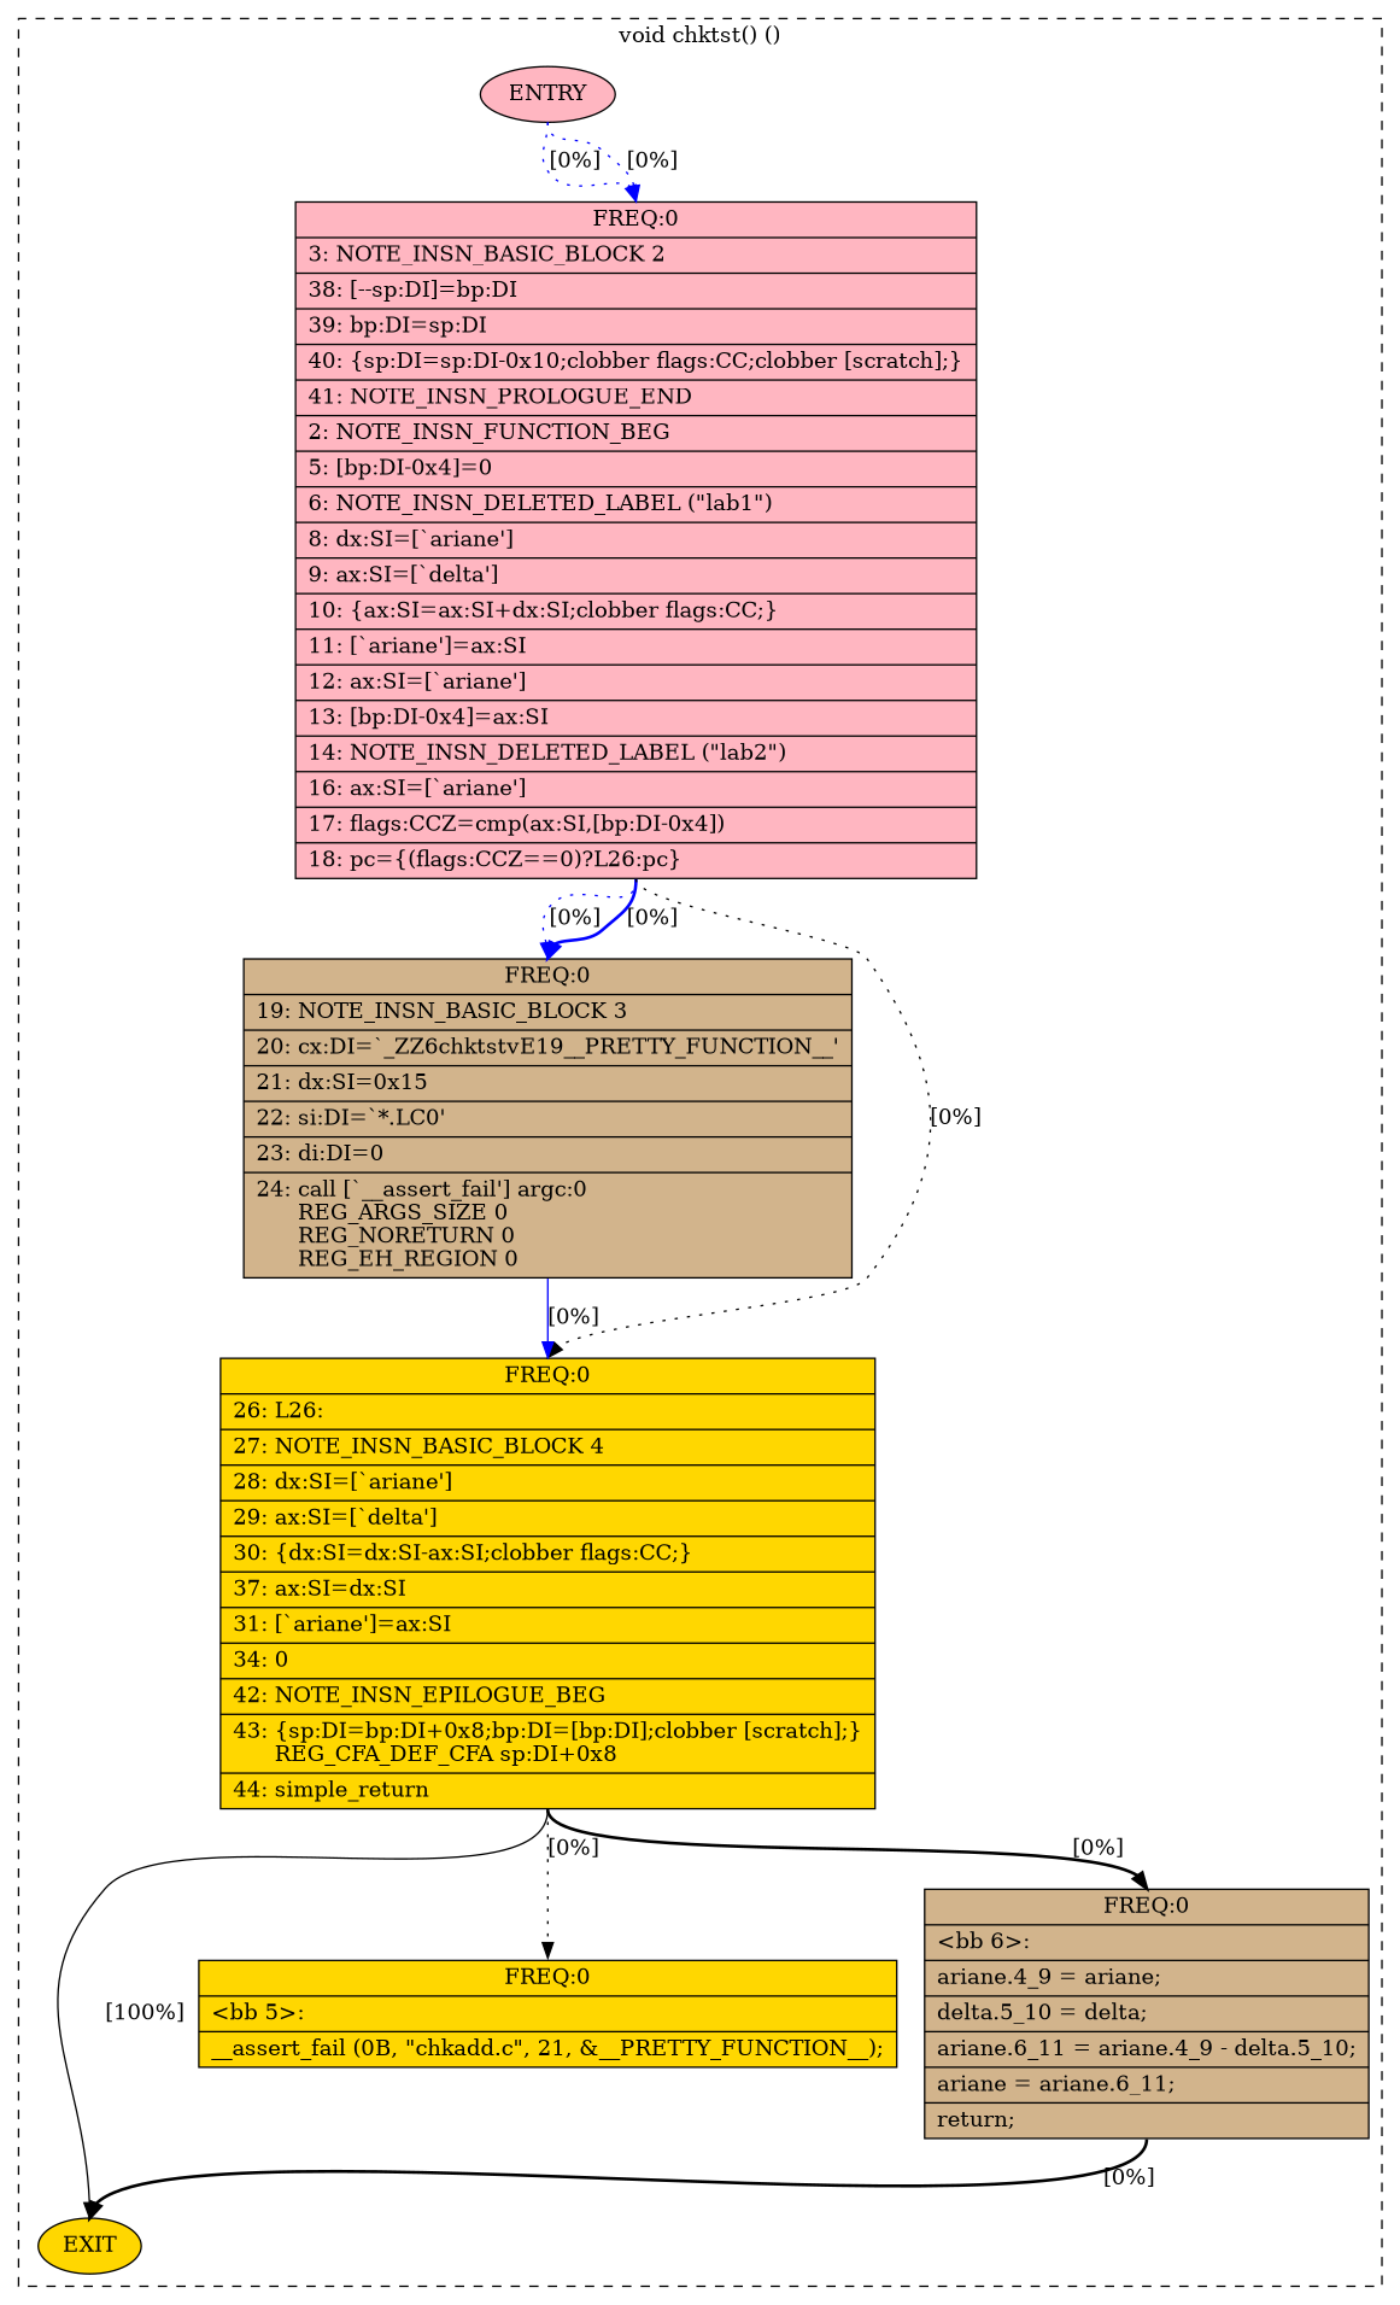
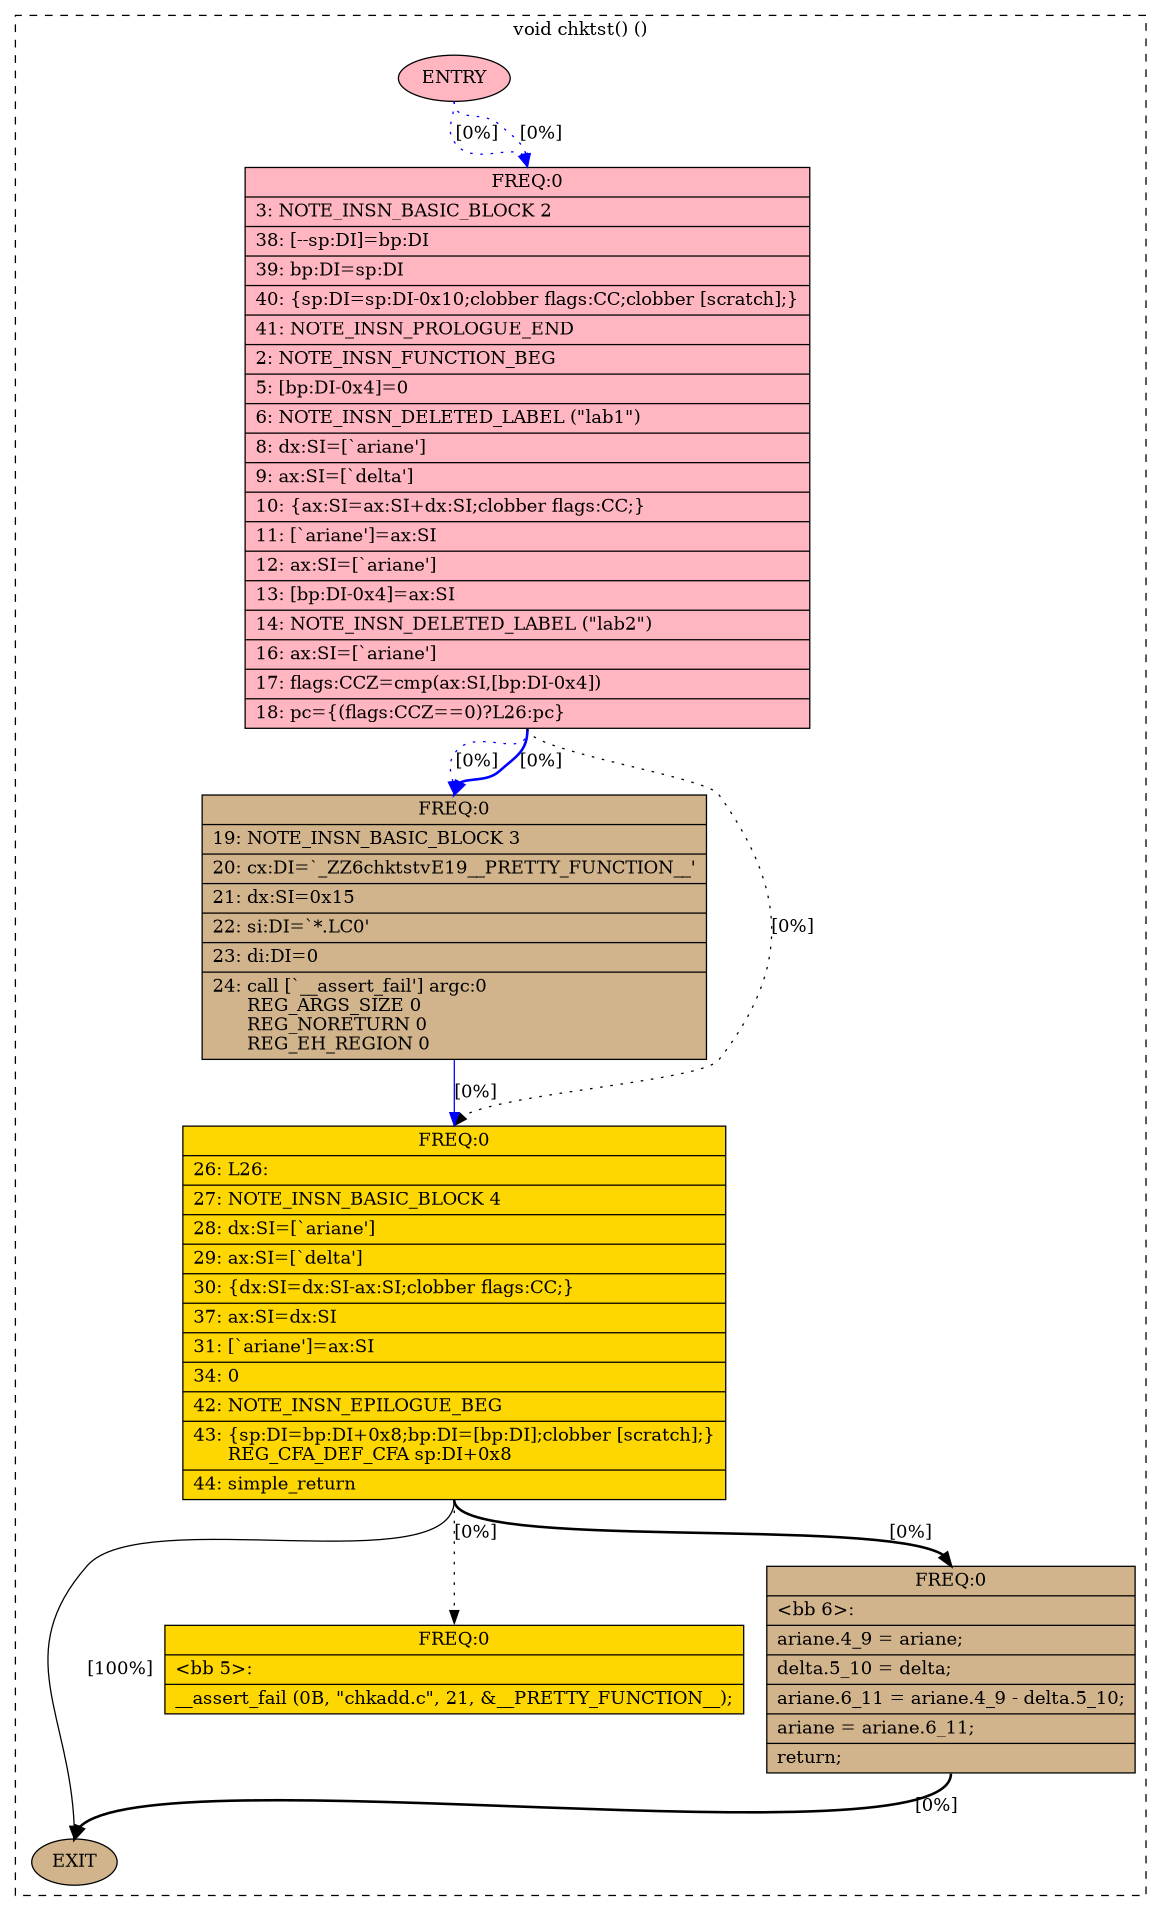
  digraph {
    node [fillcolor=tan shape=record style=filled]
    edge [constraint=true headport=n style=dotted tailport=s color=blue weight=100]
    n1 [fillcolor=lightpink label=ENTRY shape=ellipse]
-   n2 [fillcolor=gold label=EXIT shape=ellipse]
+   n2 [label=EXIT shape=ellipse]
    n3 [fillcolor=lightpink label="{ FREQ:0 |\ \ \ \ 3:\ NOTE_INSN_BASIC_BLOCK\ 2\l|\ \ \ 38:\ [--sp:DI]=bp:DI\l|\ \ \ 39:\ bp:DI=sp:DI\l|\ \ \ 40:\ \{sp:DI=sp:DI-0x10;clobber\ flags:CC;clobber\ [scratch];\}\l|\ \ \ 41:\ NOTE_INSN_PROLOGUE_END\l|\ \ \ \ 2:\ NOTE_INSN_FUNCTION_BEG\l|\ \ \ \ 5:\ [bp:DI-0x4]=0\l|\ \ \ \ 6:\ NOTE_INSN_DELETED_LABEL\ (\"lab1\")\l|\ \ \ \ 8:\ dx:SI=[`ariane']\l|\ \ \ \ 9:\ ax:SI=[`delta']\l|\ \ \ 10:\ \{ax:SI=ax:SI+dx:SI;clobber\ flags:CC;\}\l|\ \ \ 11:\ [`ariane']=ax:SI\l|\ \ \ 12:\ ax:SI=[`ariane']\l|\ \ \ 13:\ [bp:DI-0x4]=ax:SI\l|\ \ \ 14:\ NOTE_INSN_DELETED_LABEL\ (\"lab2\")\l|\ \ \ 16:\ ax:SI=[`ariane']\l|\ \ \ 17:\ flags:CCZ=cmp(ax:SI,[bp:DI-0x4])\l|\ \ \ 18:\ pc=\{(flags:CCZ==0)?L26:pc\}\l}"]
    n4 [label="{ FREQ:0 |\ \ \ 19:\ NOTE_INSN_BASIC_BLOCK\ 3\l|\ \ \ 20:\ cx:DI=`_ZZ6chktstvE19__PRETTY_FUNCTION__'\l|\ \ \ 21:\ dx:SI=0x15\l|\ \ \ 22:\ si:DI=`*.LC0'\l|\ \ \ 23:\ di:DI=0\l|\ \ \ 24:\ call\ [`__assert_fail']\ argc:0\l\ \ \ \ \ \ REG_ARGS_SIZE\ 0\l\ \ \ \ \ \ REG_NORETURN\ 0\l\ \ \ \ \ \ REG_EH_REGION\ 0\l}"]
    n5 [fillcolor=gold label="{ FREQ:0 |\ \ \ 26:\ L26:\l|\ \ \ 27:\ NOTE_INSN_BASIC_BLOCK\ 4\l|\ \ \ 28:\ dx:SI=[`ariane']\l|\ \ \ 29:\ ax:SI=[`delta']\l|\ \ \ 30:\ \{dx:SI=dx:SI-ax:SI;clobber\ flags:CC;\}\l|\ \ \ 37:\ ax:SI=dx:SI\l|\ \ \ 31:\ [`ariane']=ax:SI\l|\ \ \ 34:\ 0\l|\ \ \ 42:\ NOTE_INSN_EPILOGUE_BEG\l|\ \ \ 43:\ \{sp:DI=bp:DI+0x8;bp:DI=[bp:DI];clobber\ [scratch];\}\l\ \ \ \ \ \ REG_CFA_DEF_CFA\ sp:DI+0x8\l|\ \ \ 44:\ simple_return\l}"]
    n6 [fillcolor=gold label="{ FREQ:0 |\<bb\ 5\>:\l|__assert_fail\ (0B,\ \"chkadd.c\",\ 21,\ &__PRETTY_FUNCTION__);\l}"]
    n7 [label="{ FREQ:0 |\<bb\ 6\>:\l|ariane.4_9\ =\ ariane;\l|delta.5_10\ =\ delta;\l|ariane.6_11\ =\ ariane.4_9\ -\ delta.5_10;\l|ariane\ =\ ariane.6_11;\l|return;\l}"]
    subgraph cluster_1 {
      color=black
      label="void chktst() ()"
      style=dashed
      n1
      n2
      n3
      n4
      n5
      n6
      n7
    }
    n1 -> n2 [style=invis color="" weight=""]
    n1 -> n2 [style=invis color="" weight=""]
    n1 -> n3 [label="[0%]"]
    n1 -> n3 [label="[0%]"]
    n3 -> n4 [label="[0%]"]
    n3 -> n4 [label="[0%]" style=bold]
    n3 -> n5 [color=black label="[0%]" weight=10]
    n4 -> n5 [label="[0%]" style=solid]
    n5 -> n2 [color=black label="[100%]" style=solid weight=10]
    n5 -> n6 [color=black label="[0%]" weight=10]
    n5 -> n7 [color=black label="[0%]" style=bold weight=10]
    n7 -> n2 [color=black label="[0%]" style=bold weight=10]
  }
